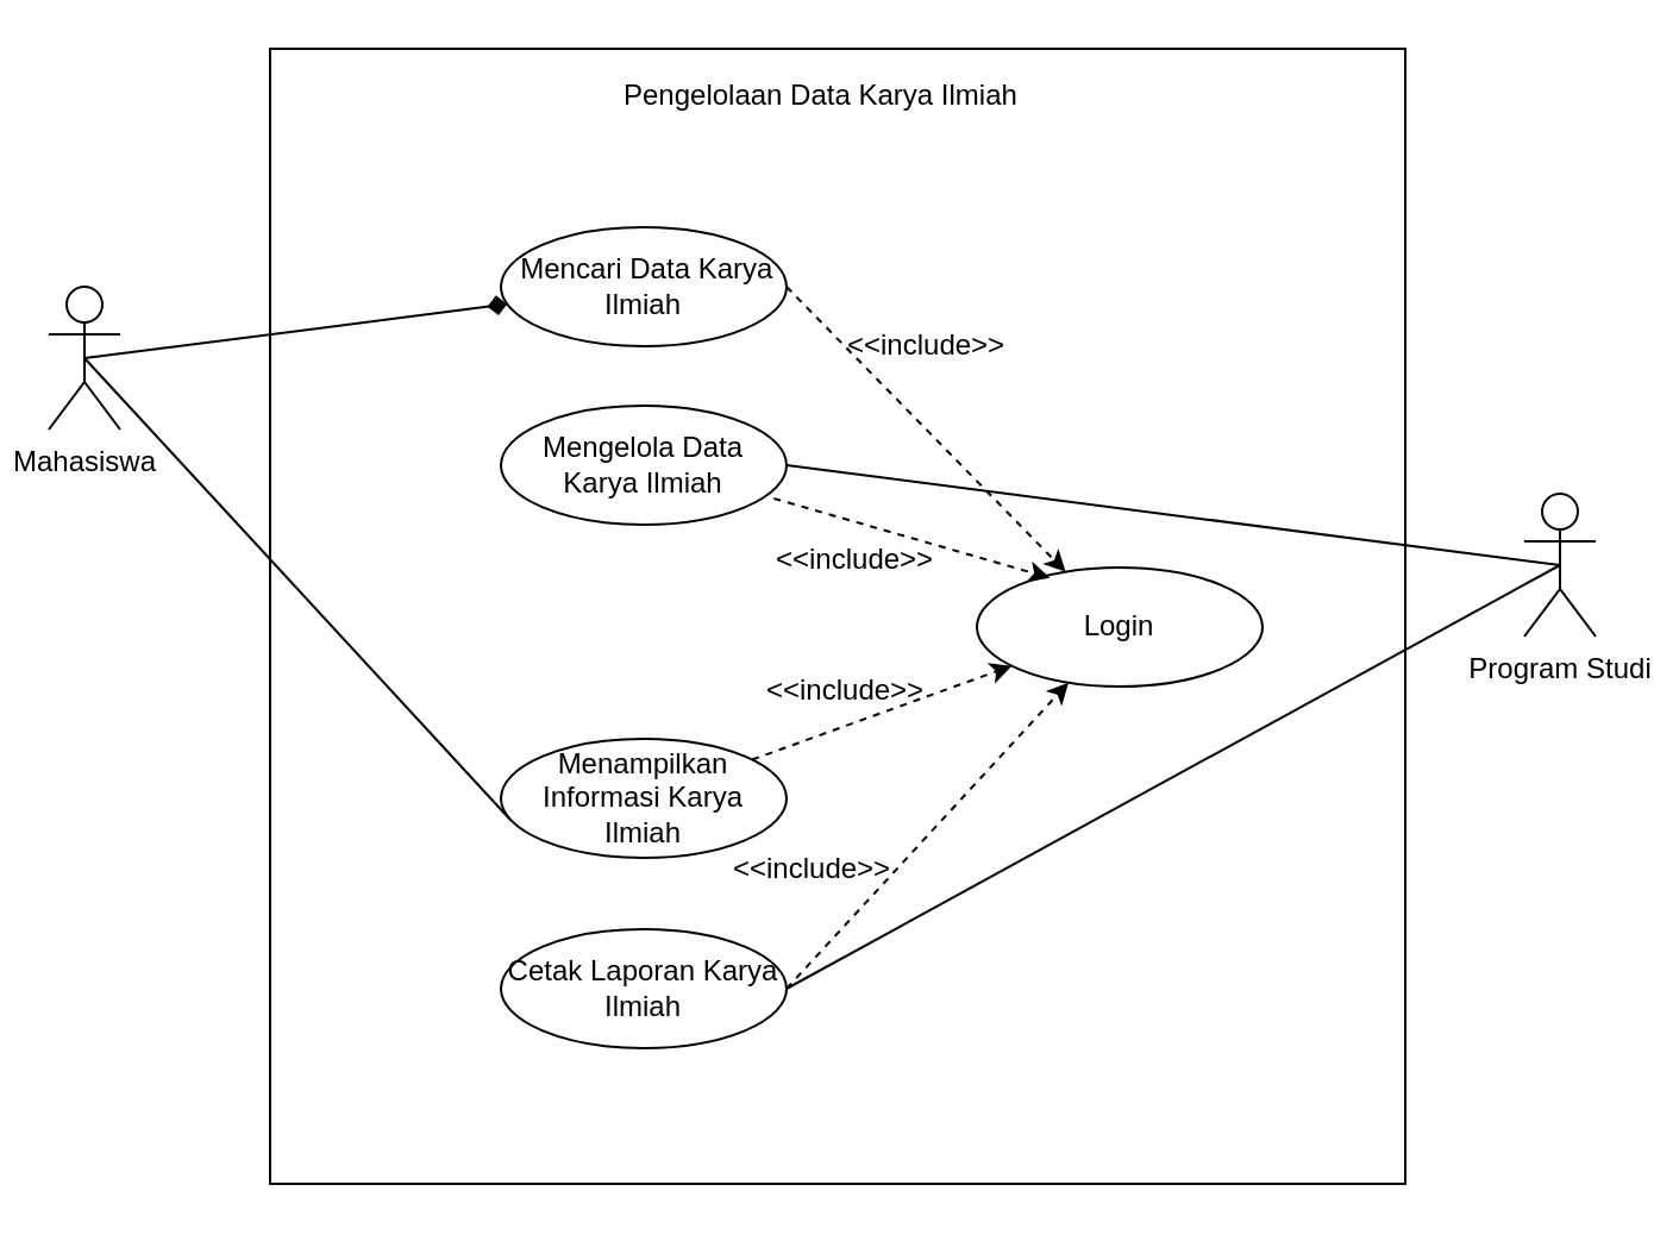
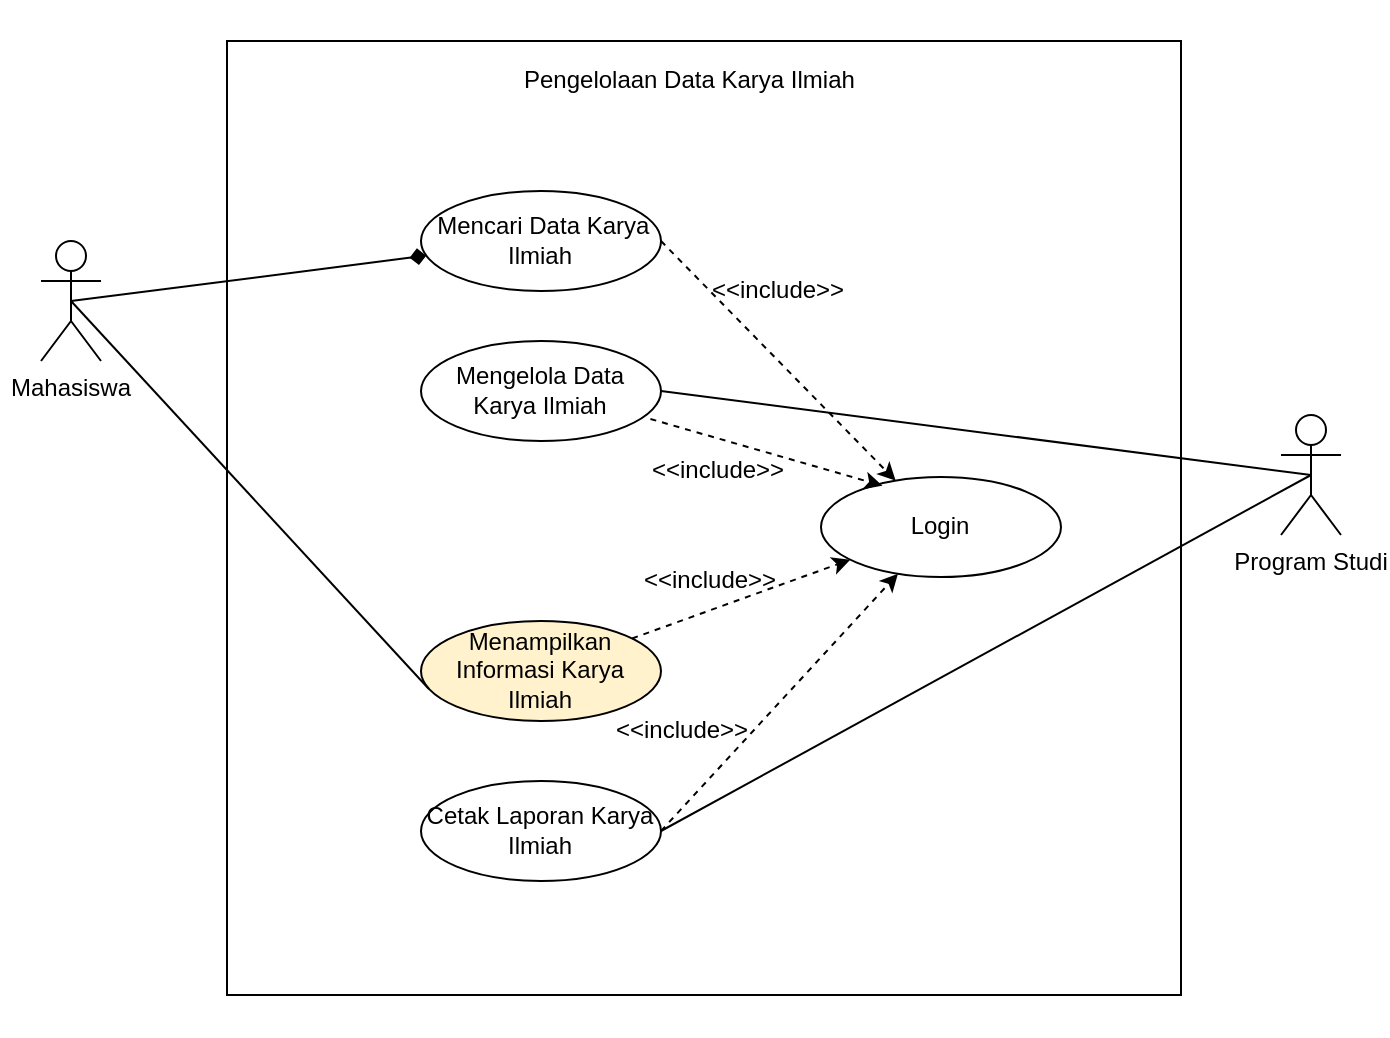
  <mxCell id="0" />
  <mxCell id="1" parent="0" />
  <mxCell id="2" value="" style="whiteSpace=wrap;html=1;aspect=fixed;" parent="1" vertex="1"><mxGeometry x="113" y="20" width="477" height="477" as="geometry" /></mxCell>
  <mxCell id="3" value="Mengelola Data Karya Ilmiah" style="ellipse;whiteSpace=wrap;html=1;" parent="1" vertex="1"><mxGeometry x="210" y="170" width="120" height="50" as="geometry" /></mxCell>
  <mxCell id="4" value="Login" style="ellipse;whiteSpace=wrap;html=1;" parent="1" vertex="1"><mxGeometry x="410" y="238" width="120" height="50" as="geometry" /></mxCell>
  <mxCell id="5" value="&amp;nbsp;Mencari Data Karya Ilmiah" style="ellipse;whiteSpace=wrap;html=1;" parent="1" vertex="1"><mxGeometry x="210" y="95" width="120" height="50" as="geometry" /></mxCell>
- <mxCell id="6" value="Menampilkan Informasi Karya Ilmiah" style="ellipse;whiteSpace=wrap;html=1;" parent="1" vertex="1"><mxGeometry x="210" y="310" width="120" height="50" as="geometry" /></mxCell>
+ <mxCell id="6" value="Menampilkan Informasi Karya Ilmiah" style="ellipse;whiteSpace=wrap;html=1;fillColor=#fff2cc;" parent="1" vertex="1"><mxGeometry x="210" y="310" width="120" height="50" as="geometry" /></mxCell>
  <mxCell id="7" value="Cetak Laporan Karya Ilmiah" style="ellipse;whiteSpace=wrap;html=1;" parent="1" vertex="1"><mxGeometry x="210" y="390" width="120" height="50" as="geometry" /></mxCell>
  <mxCell id="8" value="Mahasiswa" style="shape=umlActor;verticalLabelPosition=bottom;labelBackgroundColor=#ffffff;verticalAlign=top;html=1;outlineConnect=0;" parent="1" vertex="1"><mxGeometry x="20" y="120" width="30" height="60" as="geometry" /></mxCell>
  <mxCell id="9" value="Program Studi" style="shape=umlActor;verticalLabelPosition=bottom;labelBackgroundColor=#ffffff;verticalAlign=top;html=1;outlineConnect=0;" parent="1" vertex="1"><mxGeometry x="640" y="207" width="30" height="60" as="geometry" /></mxCell>
  <mxCell id="10" value="" style="endArrow=none;html=1;exitX=1;exitY=0.5;exitDx=0;exitDy=0;entryX=0.5;entryY=0.5;entryDx=0;entryDy=0;entryPerimeter=0;" parent="1" source="3" target="9" edge="1"><mxGeometry width="50" height="50" relative="1" as="geometry"><mxPoint x="480" y="250" as="sourcePoint" /><mxPoint x="530" y="200" as="targetPoint" /></mxGeometry></mxCell>
  <mxCell id="11" value="" style="endArrow=diamond;html=1;exitX=0.5;exitY=0.5;exitDx=0;exitDy=0;exitPerimeter=0;" parent="1" source="8" target="5" edge="1"><mxGeometry width="50" height="50" relative="1" as="geometry"><mxPoint x="60" y="240" as="sourcePoint" /><mxPoint x="110" y="190" as="targetPoint" /></mxGeometry></mxCell>
  <mxCell id="12" value="" style="endArrow=none;html=1;entryX=0.033;entryY=0.68;entryDx=0;entryDy=0;entryPerimeter=0;exitX=0.5;exitY=0.5;exitDx=0;exitDy=0;exitPerimeter=0;" parent="1" source="8" target="6" edge="1"><mxGeometry width="50" height="50" relative="1" as="geometry"><mxPoint x="150" y="350" as="sourcePoint" /><mxPoint x="200" y="300" as="targetPoint" /></mxGeometry></mxCell>
  <mxCell id="13" value="" style="endArrow=none;html=1;exitX=1;exitY=0.5;exitDx=0;exitDy=0;entryX=0.5;entryY=0.5;entryDx=0;entryDy=0;entryPerimeter=0;" parent="1" source="7" target="9" edge="1"><mxGeometry width="50" height="50" relative="1" as="geometry"><mxPoint x="430" y="370" as="sourcePoint" /><mxPoint x="575" y="215" as="targetPoint" /></mxGeometry></mxCell>
  <mxCell id="14" value="" style="endArrow=classic;html=1;exitX=1;exitY=0.5;exitDx=0;exitDy=0;dashed=1;" parent="1" source="5" target="4" edge="1"><mxGeometry width="50" height="50" relative="1" as="geometry"><mxPoint x="350" y="150" as="sourcePoint" /><mxPoint x="400" y="100" as="targetPoint" /></mxGeometry></mxCell>
  <mxCell id="15" value="&amp;lt;&amp;lt;include&amp;gt;&amp;gt;" style="text;html=1;resizable=0;points=[];autosize=1;align=left;verticalAlign=top;spacingTop=-4;rounded=1;" parent="1" vertex="1"><mxGeometry x="354" y="135" width="80" height="20" as="geometry" /></mxCell>
  <mxCell id="16" value="" style="endArrow=classic;html=1;exitX=0.956;exitY=0.78;exitDx=0;exitDy=0;dashed=1;exitPerimeter=0;entryX=0.256;entryY=0.087;entryDx=0;entryDy=0;entryPerimeter=0;" parent="1" source="3" target="4" edge="1"><mxGeometry width="50" height="50" relative="1" as="geometry"><mxPoint x="340" y="130" as="sourcePoint" /><mxPoint x="431.916" y="251.163" as="targetPoint" /></mxGeometry></mxCell>
  <mxCell id="17" value="" style="endArrow=classic;html=1;exitX=1;exitY=0.5;exitDx=0;exitDy=0;dashed=1;" parent="1" source="7" target="4" edge="1"><mxGeometry width="50" height="50" relative="1" as="geometry"><mxPoint x="350" y="140" as="sourcePoint" /><mxPoint x="390" y="283" as="targetPoint" /></mxGeometry></mxCell>
  <mxCell id="18" value="" style="endArrow=classic;html=1;dashed=1;" parent="1" source="6" target="4" edge="1"><mxGeometry width="50" height="50" relative="1" as="geometry"><mxPoint x="360" y="150" as="sourcePoint" /><mxPoint x="451.916" y="271.163" as="targetPoint" /></mxGeometry></mxCell>
  <mxCell id="19" value="Pengelolaan Data Karya Ilmiah" style="text;html=1;resizable=0;points=[];autosize=1;align=left;verticalAlign=top;spacingTop=-4;" parent="1" vertex="1"><mxGeometry x="260" y="30" width="180" height="20" as="geometry" /></mxCell>
  <mxCell id="20" value="&amp;lt;&amp;lt;include&amp;gt;&amp;gt;" style="text;html=1;resizable=0;points=[];autosize=1;align=left;verticalAlign=top;spacingTop=-4;rounded=1;" parent="1" vertex="1"><mxGeometry x="323.5" y="225" width="80" height="20" as="geometry" /></mxCell>
  <mxCell id="21" value="&amp;lt;&amp;lt;include&amp;gt;&amp;gt;" style="text;html=1;resizable=0;points=[];autosize=1;align=left;verticalAlign=top;spacingTop=-4;rounded=1;" parent="1" vertex="1"><mxGeometry x="320" y="280" width="80" height="20" as="geometry" /></mxCell>
  <mxCell id="22" value="&amp;lt;&amp;lt;include&amp;gt;&amp;gt;" style="text;html=1;resizable=0;points=[];autosize=1;align=left;verticalAlign=top;spacingTop=-4;rounded=1;" parent="1" vertex="1"><mxGeometry x="306" y="355" width="80" height="20" as="geometry" /></mxCell>
